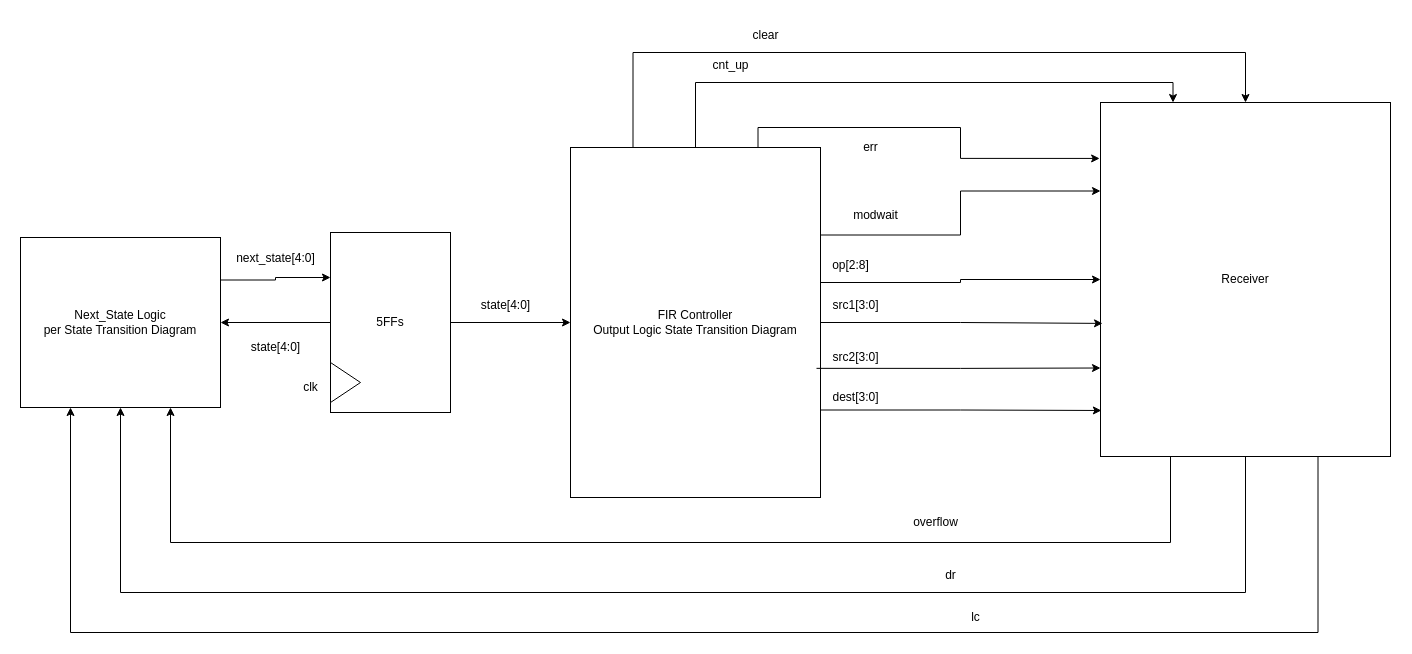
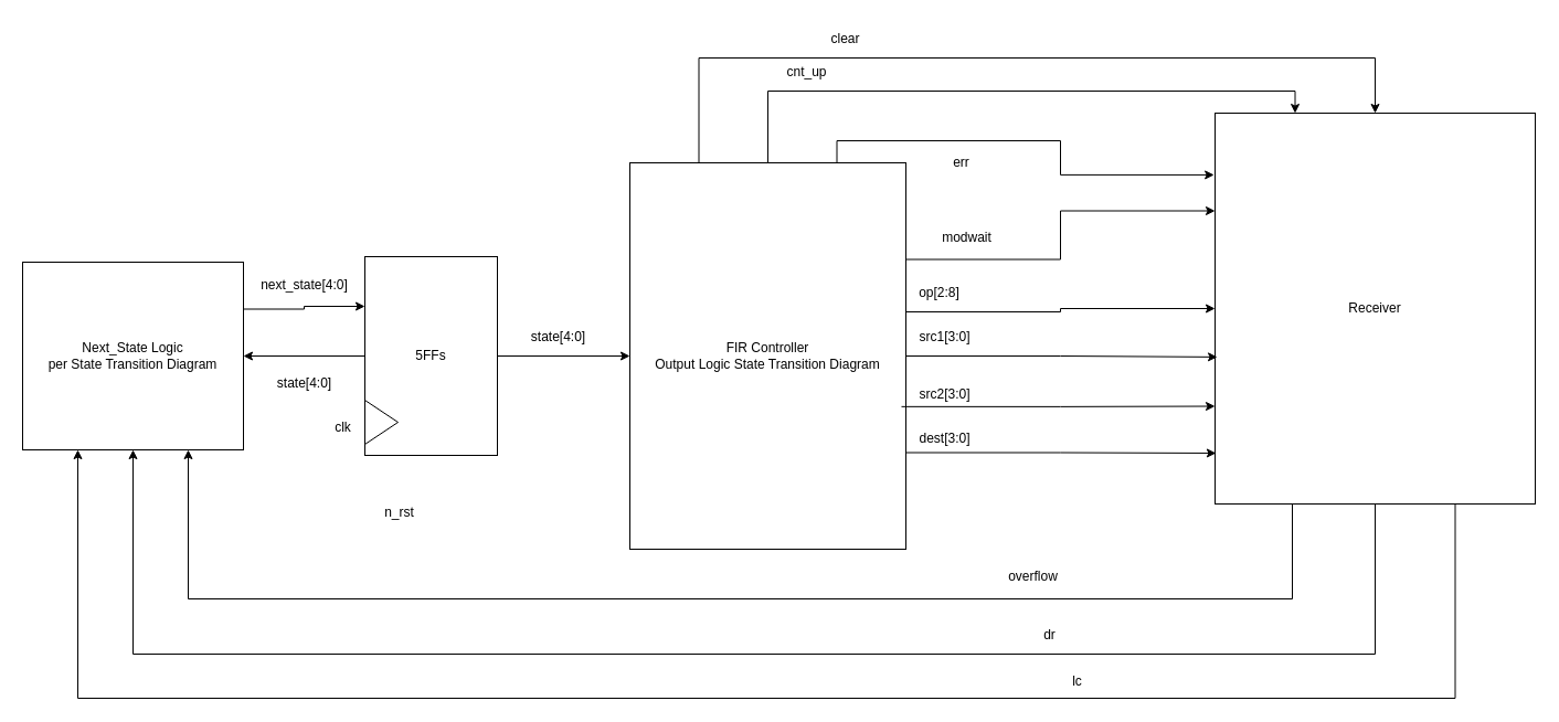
  <mxCell id="0" />
  <mxCell id="1" parent="0" />
  <mxCell id="2" value="" style="group" parent="1" vertex="1" connectable="0"><mxGeometry x="570" y="147" width="250" height="350" as="geometry" /></mxCell>
  <mxCell id="3" value="FIR Controller&lt;div&gt;Output Logic State Transition Diagram&lt;/div&gt;" style="rounded=0;whiteSpace=wrap;html=1;" parent="2" vertex="1"><mxGeometry width="250" height="350" as="geometry" /></mxCell>
  <mxCell id="4" value="clk" style="text;html=1;align=center;verticalAlign=middle;resizable=0;points=[];autosize=1;strokeColor=none;fillColor=none;" parent="1" vertex="1"><mxGeometry x="290" y="372" width="40" height="30" as="geometry" /></mxCell>
+ <mxCell id="5" value="n_rst" style="text;html=1;align=center;verticalAlign=middle;resizable=0;points=[];autosize=1;strokeColor=none;fillColor=none;" parent="1" vertex="1"><mxGeometry x="335.5" y="449" width="50" height="30" as="geometry" /></mxCell>
  <mxCell id="6" style="edgeStyle=orthogonalEdgeStyle;rounded=0;orthogonalLoop=1;jettySize=auto;html=1;exitX=0.25;exitY=1;exitDx=0;exitDy=0;entryX=0.75;entryY=1;entryDx=0;entryDy=0;" parent="1" source="9" target="11" edge="1"><mxGeometry relative="1" as="geometry"><Array as="points"><mxPoint x="1170" y="456" /><mxPoint x="1170" y="542" /><mxPoint x="170" y="542" /></Array></mxGeometry></mxCell>
  <mxCell id="7" style="edgeStyle=orthogonalEdgeStyle;rounded=0;orthogonalLoop=1;jettySize=auto;html=1;exitX=0.5;exitY=1;exitDx=0;exitDy=0;entryX=0.5;entryY=1;entryDx=0;entryDy=0;" parent="1" source="9" target="11" edge="1"><mxGeometry relative="1" as="geometry"><Array as="points"><mxPoint x="1245" y="592" /><mxPoint x="120" y="592" /></Array></mxGeometry></mxCell>
  <mxCell id="8" style="edgeStyle=orthogonalEdgeStyle;rounded=0;orthogonalLoop=1;jettySize=auto;html=1;exitX=0.75;exitY=1;exitDx=0;exitDy=0;entryX=0.25;entryY=1;entryDx=0;entryDy=0;" parent="1" source="9" target="11" edge="1"><mxGeometry relative="1" as="geometry"><Array as="points"><mxPoint x="1318" y="632" /><mxPoint x="70" y="632" /></Array></mxGeometry></mxCell>
  <mxCell id="9" value="&lt;div align=&quot;center&quot;&gt;Receiver&lt;/div&gt;" style="rounded=0;whiteSpace=wrap;html=1;align=center;verticalAlign=middle;" parent="1" vertex="1"><mxGeometry x="1100" y="102" width="290" height="354" as="geometry" /></mxCell>
  <mxCell id="10" style="edgeStyle=orthogonalEdgeStyle;rounded=0;orthogonalLoop=1;jettySize=auto;html=1;exitX=1;exitY=0.25;exitDx=0;exitDy=0;entryX=0;entryY=0.25;entryDx=0;entryDy=0;" parent="1" source="11" target="15" edge="1"><mxGeometry relative="1" as="geometry" /></mxCell>
  <mxCell id="11" value="&lt;div&gt;Next_State Logic&lt;/div&gt;&lt;div&gt;per State Transition Diagram&lt;/div&gt;" style="rounded=0;whiteSpace=wrap;html=1;align=center;verticalAlign=middle;" parent="1" vertex="1"><mxGeometry x="20" y="237" width="200" height="170" as="geometry" /></mxCell>
  <mxCell id="12" value="next_state[4:0]" style="text;html=1;align=center;verticalAlign=middle;resizable=0;points=[];autosize=1;strokeColor=none;fillColor=none;" parent="1" vertex="1"><mxGeometry x="225" y="243" width="100" height="30" as="geometry" /></mxCell>
  <mxCell id="13" value="state[4:0]" style="text;html=1;align=center;verticalAlign=middle;resizable=0;points=[];autosize=1;strokeColor=none;fillColor=none;" parent="1" vertex="1"><mxGeometry x="240" y="332" width="70" height="30" as="geometry" /></mxCell>
  <mxCell id="14" value="" style="group" parent="1" vertex="1" connectable="0"><mxGeometry x="330" y="232" width="120" height="180" as="geometry" /></mxCell>
  <mxCell id="15" value="5FFs" style="rounded=0;whiteSpace=wrap;html=1;" parent="14" vertex="1"><mxGeometry width="120" height="180" as="geometry" /></mxCell>
  <mxCell id="16" value="" style="triangle;whiteSpace=wrap;html=1;" parent="14" vertex="1"><mxGeometry y="130" width="30" height="40" as="geometry" /></mxCell>
  <mxCell id="17" style="edgeStyle=orthogonalEdgeStyle;rounded=0;orthogonalLoop=1;jettySize=auto;html=1;exitX=0;exitY=0.5;exitDx=0;exitDy=0;entryX=1;entryY=0.5;entryDx=0;entryDy=0;" parent="1" source="15" target="11" edge="1"><mxGeometry relative="1" as="geometry" /></mxCell>
  <mxCell id="18" style="edgeStyle=orthogonalEdgeStyle;rounded=0;orthogonalLoop=1;jettySize=auto;html=1;entryX=0;entryY=0.5;entryDx=0;entryDy=0;" parent="1" source="15" target="3" edge="1"><mxGeometry relative="1" as="geometry" /></mxCell>
  <mxCell id="19" value="state[4:0]" style="text;html=1;align=center;verticalAlign=middle;resizable=0;points=[];autosize=1;strokeColor=none;fillColor=none;" parent="1" vertex="1"><mxGeometry x="470" y="290" width="70" height="30" as="geometry" /></mxCell>
  <mxCell id="20" value="overflow" style="text;html=1;align=center;verticalAlign=middle;resizable=0;points=[];autosize=1;strokeColor=none;fillColor=none;" parent="1" vertex="1"><mxGeometry x="900" y="507" width="70" height="30" as="geometry" /></mxCell>
  <mxCell id="21" value="dr" style="text;html=1;align=center;verticalAlign=middle;resizable=0;points=[];autosize=1;strokeColor=none;fillColor=none;" parent="1" vertex="1"><mxGeometry x="935" y="560" width="30" height="30" as="geometry" /></mxCell>
  <mxCell id="22" value="lc" style="text;html=1;align=center;verticalAlign=middle;resizable=0;points=[];autosize=1;strokeColor=none;fillColor=none;" parent="1" vertex="1"><mxGeometry x="960" y="602" width="30" height="30" as="geometry" /></mxCell>
  <mxCell id="23" style="edgeStyle=orthogonalEdgeStyle;rounded=0;orthogonalLoop=1;jettySize=auto;html=1;exitX=1;exitY=0.25;exitDx=0;exitDy=0;entryX=0;entryY=0.25;entryDx=0;entryDy=0;" parent="1" source="3" target="9" edge="1"><mxGeometry relative="1" as="geometry" /></mxCell>
  <mxCell id="24" value="modwait" style="text;html=1;align=center;verticalAlign=middle;resizable=0;points=[];autosize=1;strokeColor=none;fillColor=none;" parent="1" vertex="1"><mxGeometry x="840" y="200" width="70" height="30" as="geometry" /></mxCell>
  <mxCell id="25" style="edgeStyle=orthogonalEdgeStyle;rounded=0;orthogonalLoop=1;jettySize=auto;html=1;exitX=1;exitY=0.5;exitDx=0;exitDy=0;entryX=0;entryY=0.5;entryDx=0;entryDy=0;" parent="1" source="3" target="9" edge="1"><mxGeometry relative="1" as="geometry"><Array as="points"><mxPoint x="820" y="282" /><mxPoint x="960" y="282" /><mxPoint x="960" y="279" /></Array></mxGeometry></mxCell>
  <mxCell id="26" value="op[2:8]" style="text;html=1;align=center;verticalAlign=middle;resizable=0;points=[];autosize=1;strokeColor=none;fillColor=none;" parent="1" vertex="1"><mxGeometry x="820" y="250" width="60" height="30" as="geometry" /></mxCell>
  <mxCell id="27" style="edgeStyle=orthogonalEdgeStyle;rounded=0;orthogonalLoop=1;jettySize=auto;html=1;exitX=1;exitY=0.5;exitDx=0;exitDy=0;entryX=0.007;entryY=0.624;entryDx=0;entryDy=0;entryPerimeter=0;" parent="1" source="3" target="9" edge="1"><mxGeometry relative="1" as="geometry" /></mxCell>
  <mxCell id="28" value="src1[3:0]" style="text;html=1;align=center;verticalAlign=middle;resizable=0;points=[];autosize=1;strokeColor=none;fillColor=none;" parent="1" vertex="1"><mxGeometry x="820" y="290" width="70" height="30" as="geometry" /></mxCell>
  <mxCell id="29" style="edgeStyle=orthogonalEdgeStyle;rounded=0;orthogonalLoop=1;jettySize=auto;html=1;exitX=1;exitY=0.75;exitDx=0;exitDy=0;entryX=0.003;entryY=0.87;entryDx=0;entryDy=0;entryPerimeter=0;" parent="1" source="3" target="9" edge="1"><mxGeometry relative="1" as="geometry" /></mxCell>
  <mxCell id="30" value="src2[3:0]" style="text;html=1;align=center;verticalAlign=middle;resizable=0;points=[];autosize=1;strokeColor=none;fillColor=none;" parent="1" vertex="1"><mxGeometry x="820" y="342" width="70" height="30" as="geometry" /></mxCell>
  <mxCell id="31" style="edgeStyle=orthogonalEdgeStyle;rounded=0;orthogonalLoop=1;jettySize=auto;html=1;exitX=0.984;exitY=0.631;exitDx=0;exitDy=0;entryX=0;entryY=0.75;entryDx=0;entryDy=0;exitPerimeter=0;" parent="1" source="3" target="9" edge="1"><mxGeometry relative="1" as="geometry" /></mxCell>
  <mxCell id="32" value="dest[3:0]" style="text;html=1;align=center;verticalAlign=middle;resizable=0;points=[];autosize=1;strokeColor=none;fillColor=none;" parent="1" vertex="1"><mxGeometry x="820" y="382" width="70" height="30" as="geometry" /></mxCell>
  <mxCell id="33" style="edgeStyle=orthogonalEdgeStyle;rounded=0;orthogonalLoop=1;jettySize=auto;html=1;exitX=0.5;exitY=0;exitDx=0;exitDy=0;entryX=0.25;entryY=0;entryDx=0;entryDy=0;" parent="1" source="3" target="9" edge="1"><mxGeometry relative="1" as="geometry" /></mxCell>
  <mxCell id="34" value="err" style="text;html=1;align=center;verticalAlign=middle;resizable=0;points=[];autosize=1;strokeColor=none;fillColor=none;" parent="1" vertex="1"><mxGeometry x="850" y="132" width="40" height="30" as="geometry" /></mxCell>
  <mxCell id="35" style="edgeStyle=orthogonalEdgeStyle;rounded=0;orthogonalLoop=1;jettySize=auto;html=1;exitX=0.25;exitY=0;exitDx=0;exitDy=0;entryX=0.5;entryY=0;entryDx=0;entryDy=0;" parent="1" source="3" target="9" edge="1"><mxGeometry relative="1" as="geometry"><Array as="points"><mxPoint x="633" y="52" /><mxPoint x="1245" y="52" /></Array></mxGeometry></mxCell>
  <mxCell id="36" value="clear" style="text;html=1;align=center;verticalAlign=middle;resizable=0;points=[];autosize=1;strokeColor=none;fillColor=none;" parent="1" vertex="1"><mxGeometry x="740" y="20" width="50" height="30" as="geometry" /></mxCell>
  <mxCell id="37" value="cnt_up" style="text;html=1;align=center;verticalAlign=middle;resizable=0;points=[];autosize=1;strokeColor=none;fillColor=none;" parent="1" vertex="1"><mxGeometry x="700" y="50" width="60" height="30" as="geometry" /></mxCell>
  <mxCell id="38" style="edgeStyle=orthogonalEdgeStyle;rounded=0;orthogonalLoop=1;jettySize=auto;html=1;exitX=0.75;exitY=0;exitDx=0;exitDy=0;entryX=-0.003;entryY=0.158;entryDx=0;entryDy=0;entryPerimeter=0;" parent="1" source="3" target="9" edge="1"><mxGeometry relative="1" as="geometry"><Array as="points"><mxPoint x="758" y="127" /><mxPoint x="960" y="127" /><mxPoint x="960" y="158" /></Array></mxGeometry></mxCell>
